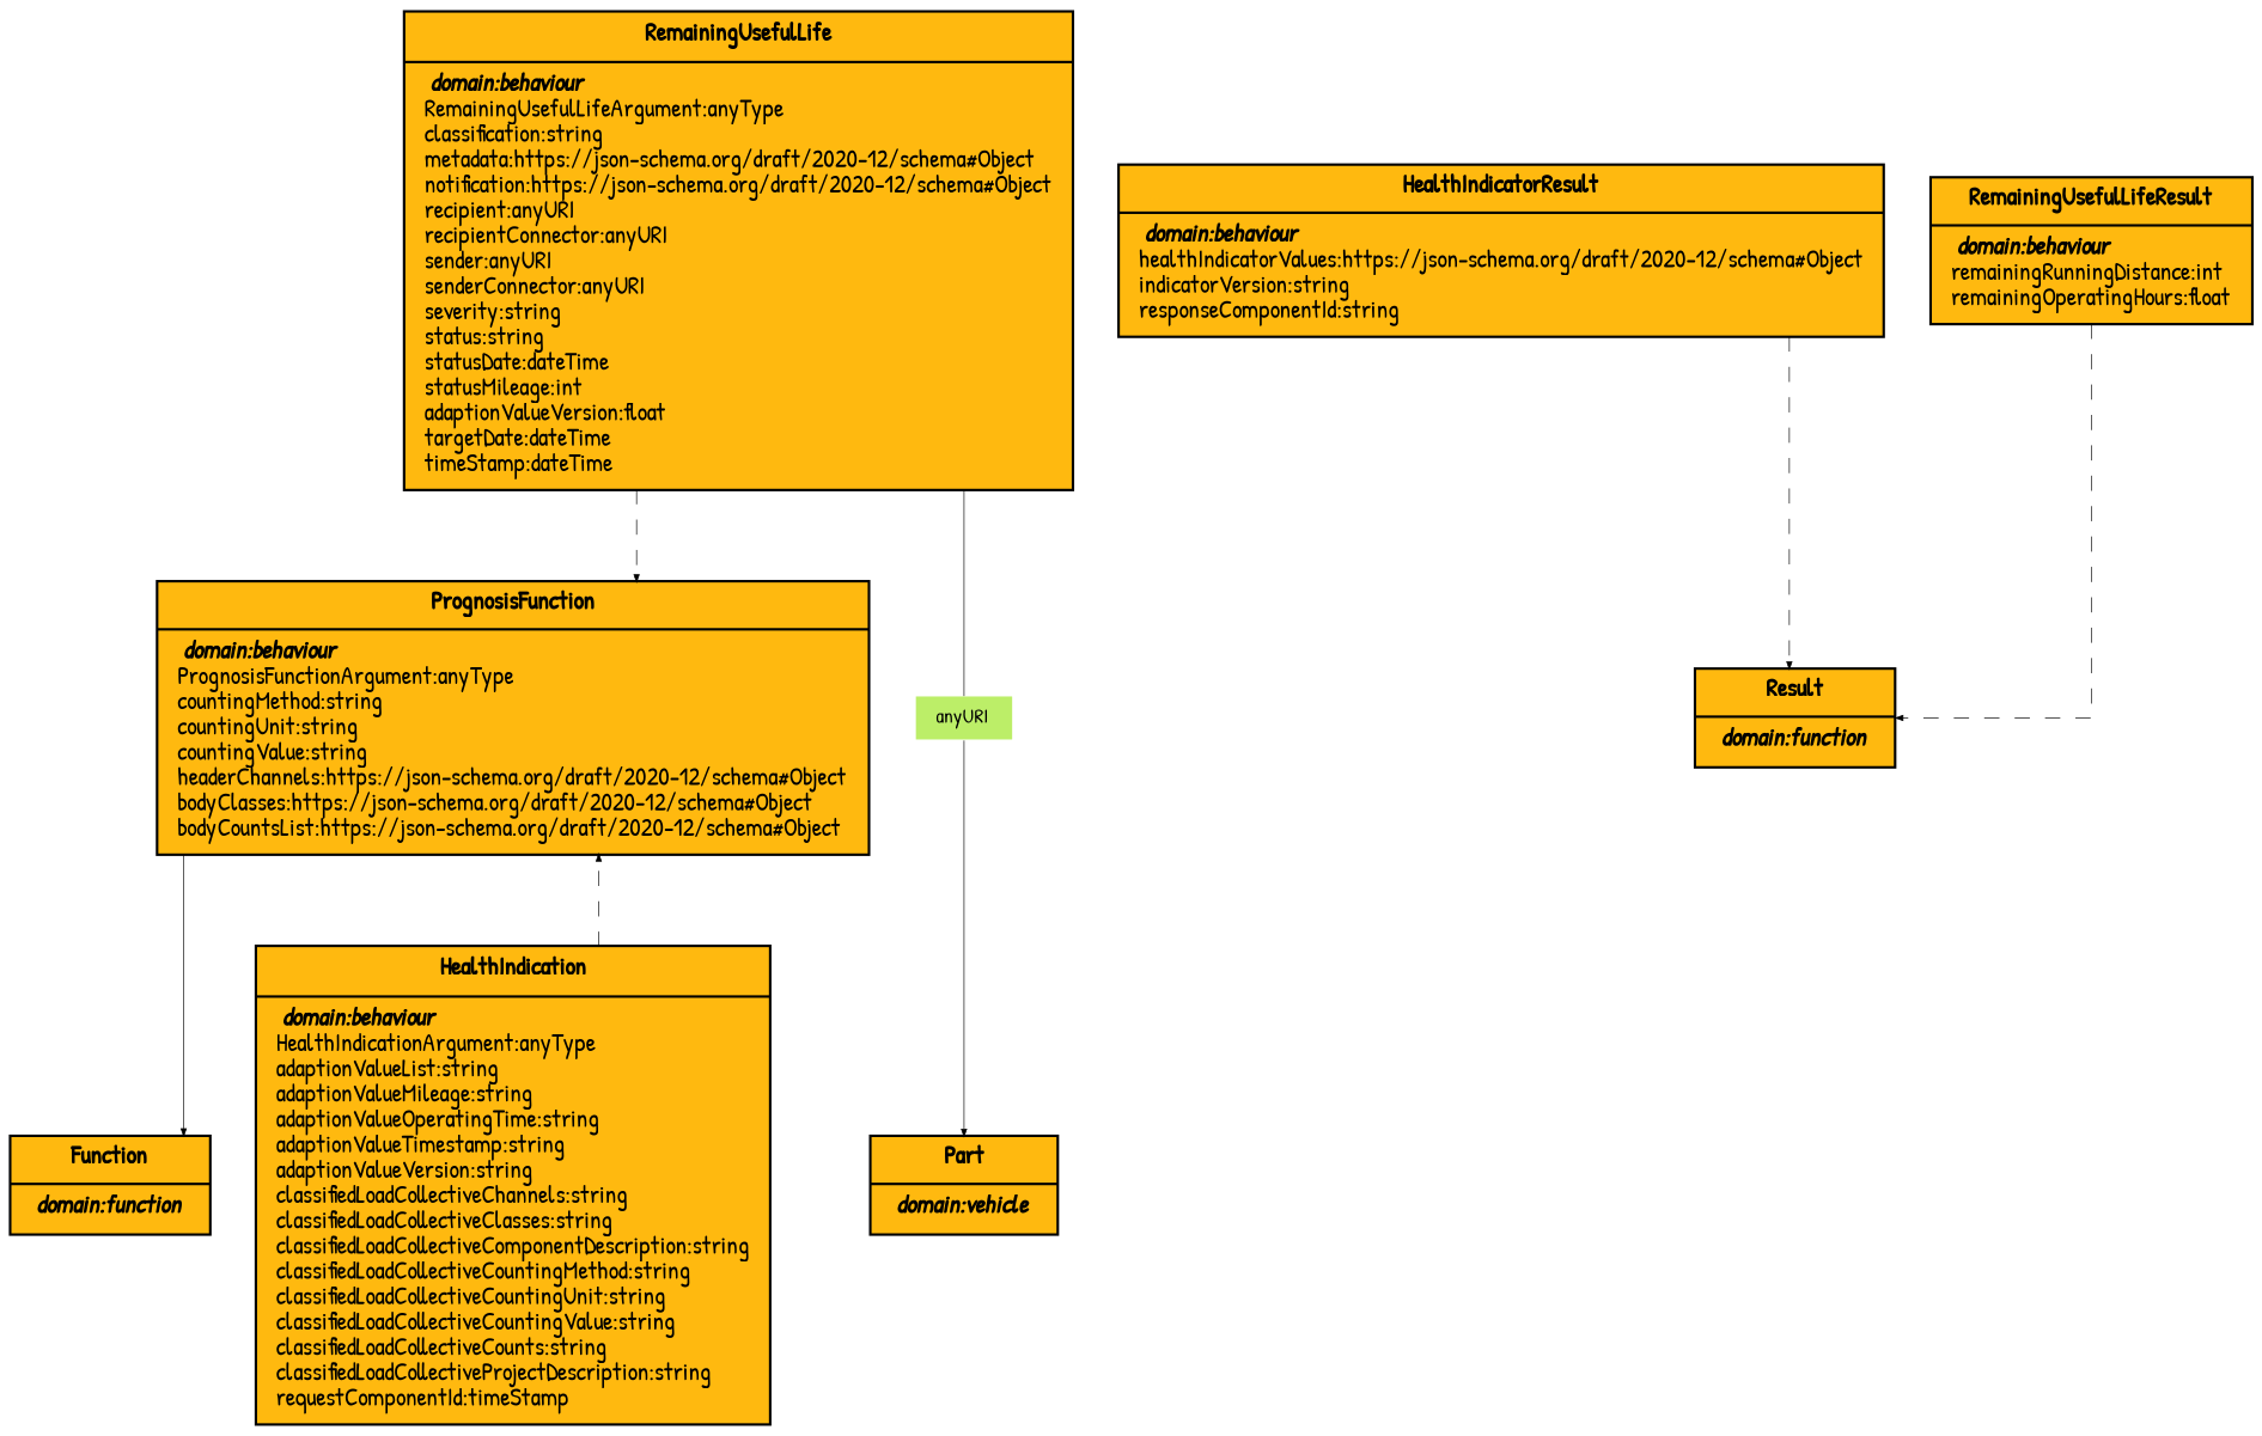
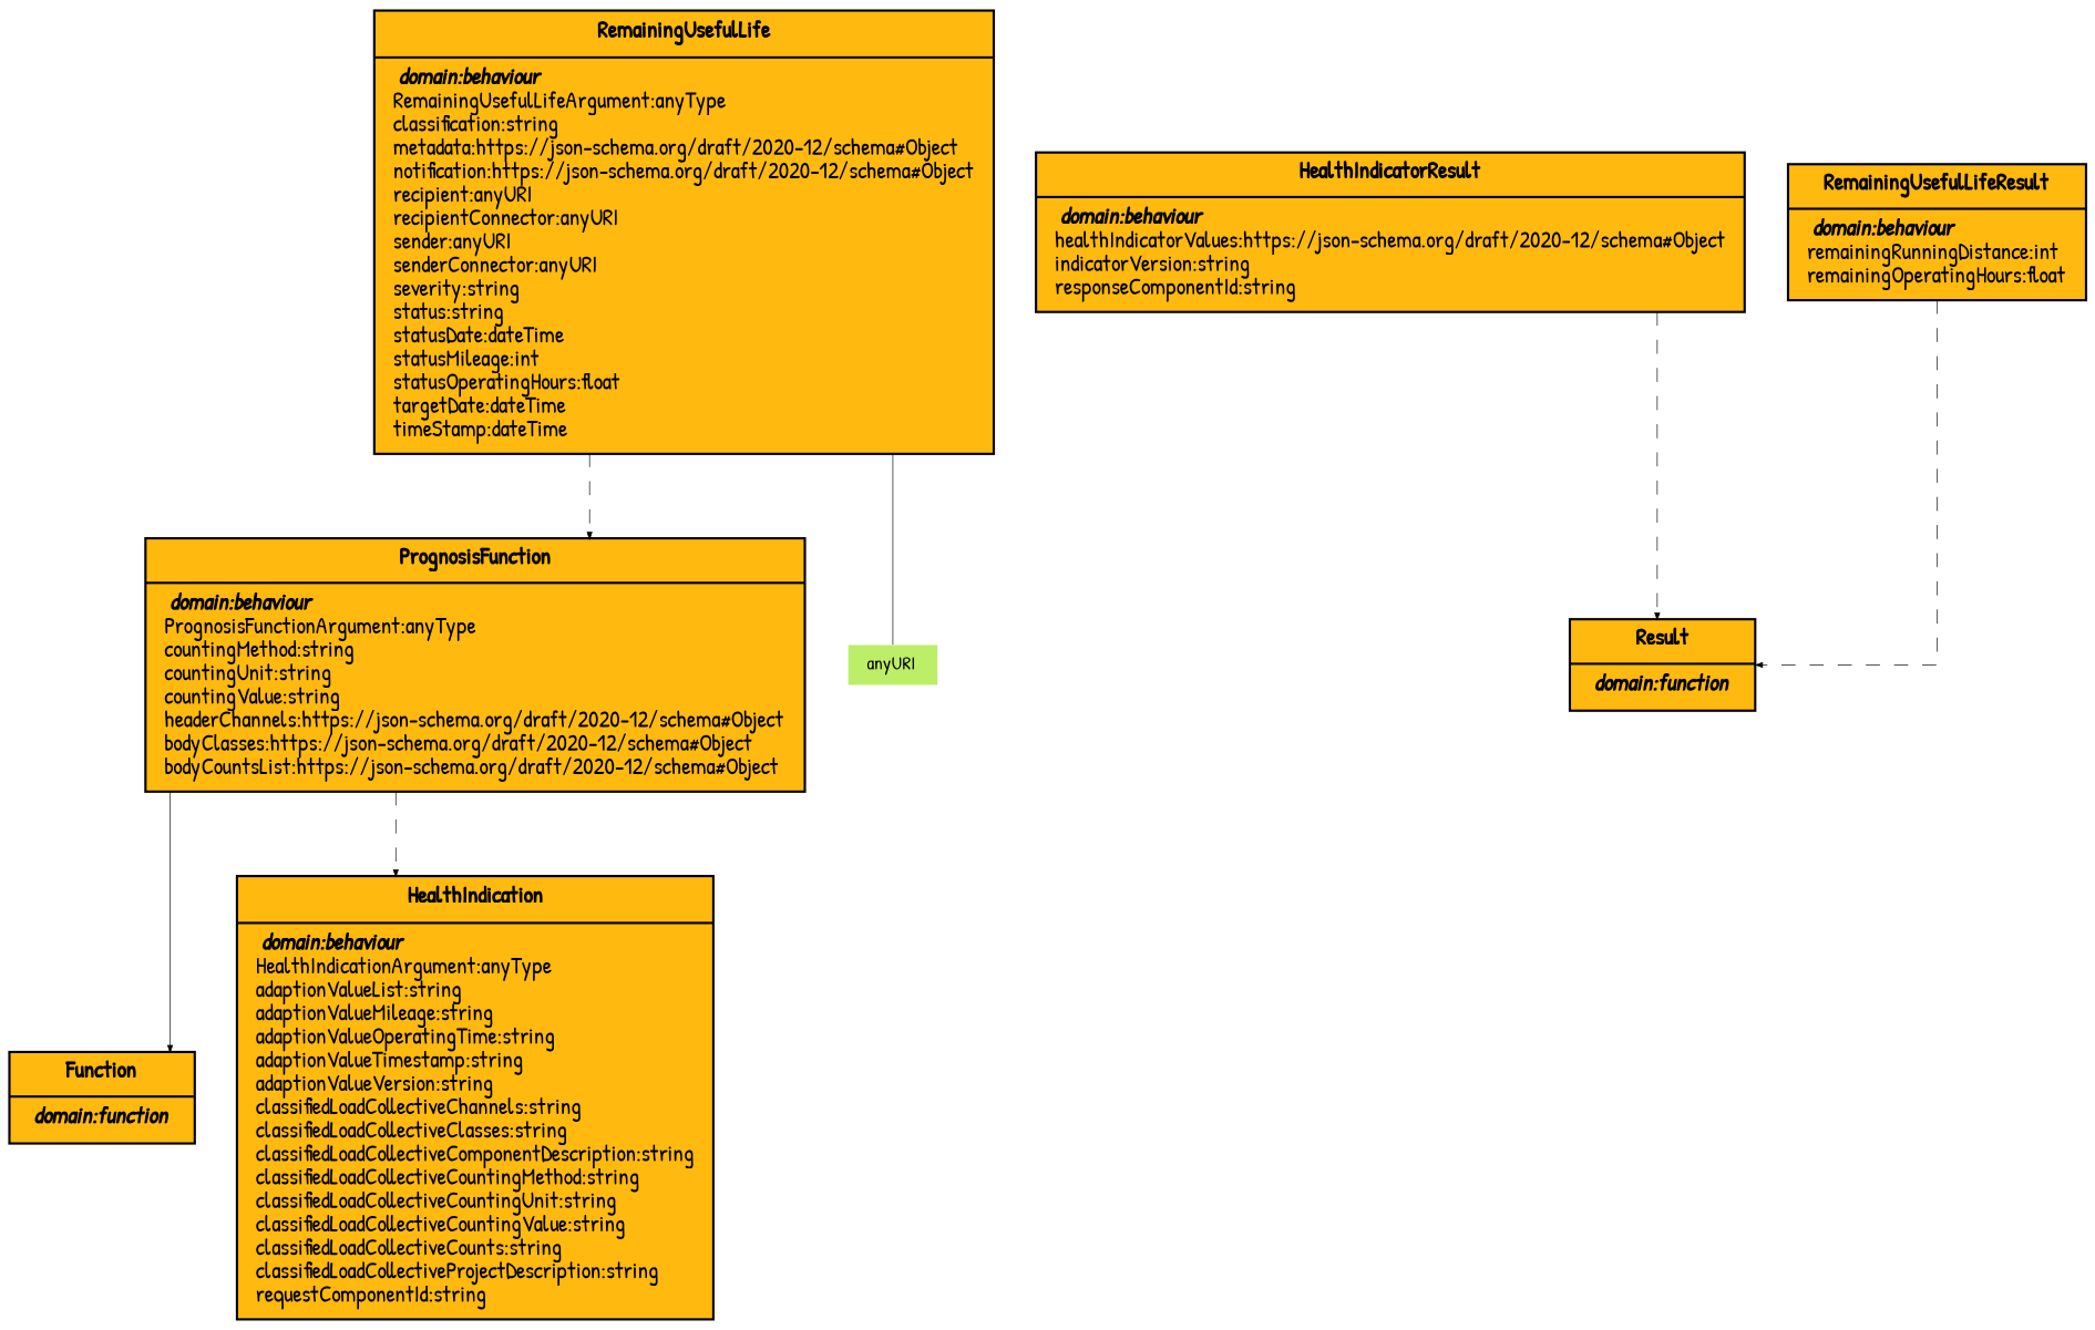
  digraph {
    fontname="Patrick Hand"
    fontsize=10
    splines=ortho
    node [fillcolor=darkgoldenrod1 fontname="Patrick Hand" fontsize=10 shape=record style=filled]
    edge [arrowsize=0.3 fontname="Patrick Hand" fontsize=10 penwidth=0.3 style=dashed]
    n1 [label=<{<b>PrognosisFunction</b> | <i><b> domain:behaviour</b></i> <br align="left"/>PrognosisFunctionArgument:anyType<br align="left"/>countingMethod:string<br align="left"/>countingUnit:string<br align="left"/>countingValue:string<br align="left"/>headerChannels:https://json-schema.org/draft/2020-12/schema#Object<br align="left"/>bodyClasses:https://json-schema.org/draft/2020-12/schema#Object<br align="left"/>bodyCountsList:https://json-schema.org/draft/2020-12/schema#Object<br align="left"/>}>]
    n2 [label=<{<b>Function</b> | <i><b> domain:function</b></i> <br align="left"/>}>]
-   n3 [label=<{<b>HealthIndication</b> | <i><b> domain:behaviour</b></i> <br align="left"/>HealthIndicationArgument:anyType<br align="left"/>adaptionValueList:string<br align="left"/>adaptionValueMileage:string<br align="left"/>adaptionValueOperatingTime:string<br align="left"/>adaptionValueTimestamp:string<br align="left"/>adaptionValueVersion:string<br align="left"/>classifiedLoadCollectiveChannels:string<br align="left"/>classifiedLoadCollectiveClasses:string<br align="left"/>classifiedLoadCollectiveComponentDescription:string<br align="left"/>classifiedLoadCollectiveCountingMethod:string<br align="left"/>classifiedLoadCollectiveCountingUnit:string<br align="left"/>classifiedLoadCollectiveCountingValue:string<br align="left"/>classifiedLoadCollectiveCounts:string<br align="left"/>classifiedLoadCollectiveProjectDescription:string<br align="left"/>requestComponentId:timeStamp<br align="left"/>}>]
+   n3 [label=<{<b>HealthIndication</b> | <i><b> domain:behaviour</b></i> <br align="left"/>HealthIndicationArgument:anyType<br align="left"/>adaptionValueList:string<br align="left"/>adaptionValueMileage:string<br align="left"/>adaptionValueOperatingTime:string<br align="left"/>adaptionValueTimestamp:string<br align="left"/>adaptionValueVersion:string<br align="left"/>classifiedLoadCollectiveChannels:string<br align="left"/>classifiedLoadCollectiveClasses:string<br align="left"/>classifiedLoadCollectiveComponentDescription:string<br align="left"/>classifiedLoadCollectiveCountingMethod:string<br align="left"/>classifiedLoadCollectiveCountingUnit:string<br align="left"/>classifiedLoadCollectiveCountingValue:string<br align="left"/>classifiedLoadCollectiveCounts:string<br align="left"/>classifiedLoadCollectiveProjectDescription:string<br align="left"/>requestComponentId:string<br align="left"/>}>]
    n4 [label=<{<b>HealthIndicatorResult</b> | <i><b> domain:behaviour</b></i> <br align="left"/>healthIndicatorValues:https://json-schema.org/draft/2020-12/schema#Object<br align="left"/>indicatorVersion:string<br align="left"/>responseComponentId:string<br align="left"/>}>]
    n5 [label=<{<b>Result</b> | <i><b> domain:function</b></i> <br align="left"/>}>]
-   n6 [label=<{<b>RemainingUsefulLife</b> | <i><b> domain:behaviour</b></i> <br align="left"/>RemainingUsefulLifeArgument:anyType<br align="left"/>classification:string<br align="left"/>metadata:https://json-schema.org/draft/2020-12/schema#Object<br align="left"/>notification:https://json-schema.org/draft/2020-12/schema#Object<br align="left"/>recipient:anyURI<br align="left"/>recipientConnector:anyURI<br align="left"/>sender:anyURI<br align="left"/>senderConnector:anyURI<br align="left"/>severity:string<br align="left"/>status:string<br align="left"/>statusDate:dateTime<br align="left"/>statusMileage:int<br align="left"/>adaptionValueVersion:float<br align="left"/>targetDate:dateTime<br align="left"/>timeStamp:dateTime<br align="left"/>}>]
+   n6 [label=<{<b>RemainingUsefulLife</b> | <i><b> domain:behaviour</b></i> <br align="left"/>RemainingUsefulLifeArgument:anyType<br align="left"/>classification:string<br align="left"/>metadata:https://json-schema.org/draft/2020-12/schema#Object<br align="left"/>notification:https://json-schema.org/draft/2020-12/schema#Object<br align="left"/>recipient:anyURI<br align="left"/>recipientConnector:anyURI<br align="left"/>sender:anyURI<br align="left"/>senderConnector:anyURI<br align="left"/>severity:string<br align="left"/>status:string<br align="left"/>statusDate:dateTime<br align="left"/>statusMileage:int<br align="left"/>statusOperatingHours:float<br align="left"/>targetDate:dateTime<br align="left"/>timeStamp:dateTime<br align="left"/>}>]
    n7 [fillcolor=darkolivegreen2 fontsize=8 height=0 label=anyURI shape=plaintext width=0]
-   n8 [label=<{<b>Part</b> | <i><b> domain:vehicle</b></i> <br align="left"/>}>]
    n9 [label=<{<b>RemainingUsefulLifeResult</b> | <i><b> domain:behaviour</b></i> <br align="left"/>remainingRunningDistance:int<br align="left"/>remainingOperatingHours:float<br align="left"/>}>]
    n1 -> n2 [style=solid]
-   n3 -> n1
+   n1 -> n3
    n4 -> n5
    n6 -> n1
    n6 -> n7 [arrowhead=none style=""]
-   n7 -> n8 [style=""]
    n9 -> n5
  }
